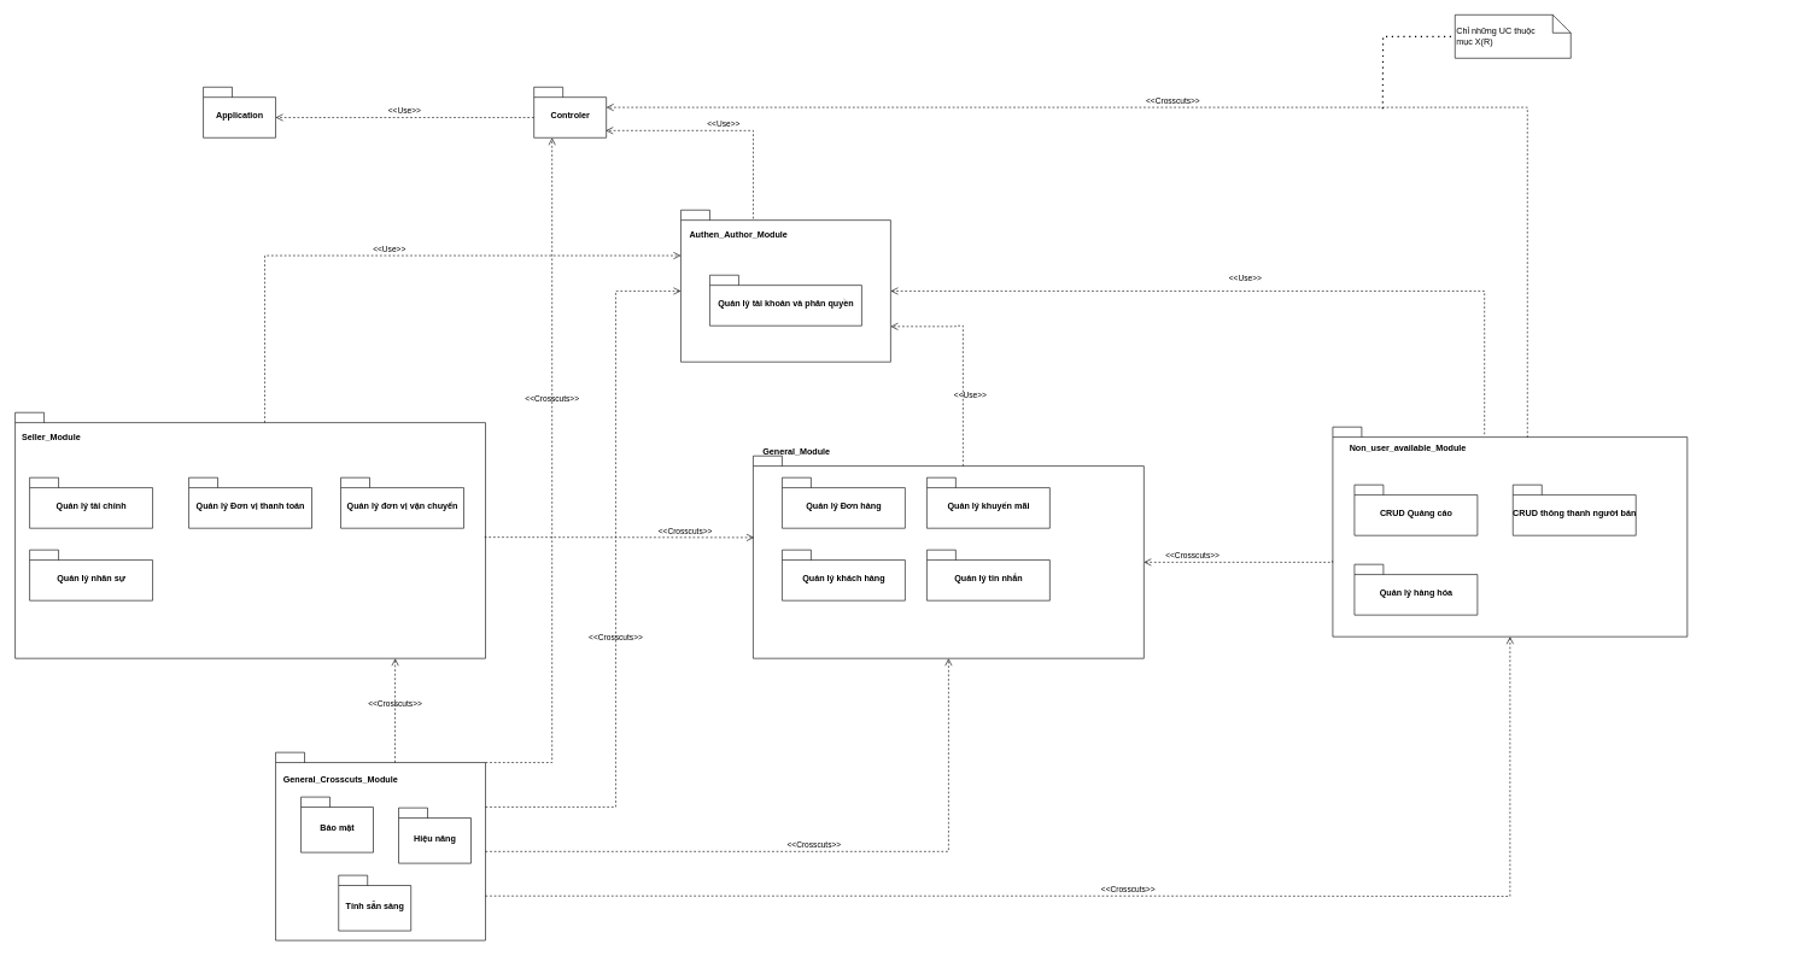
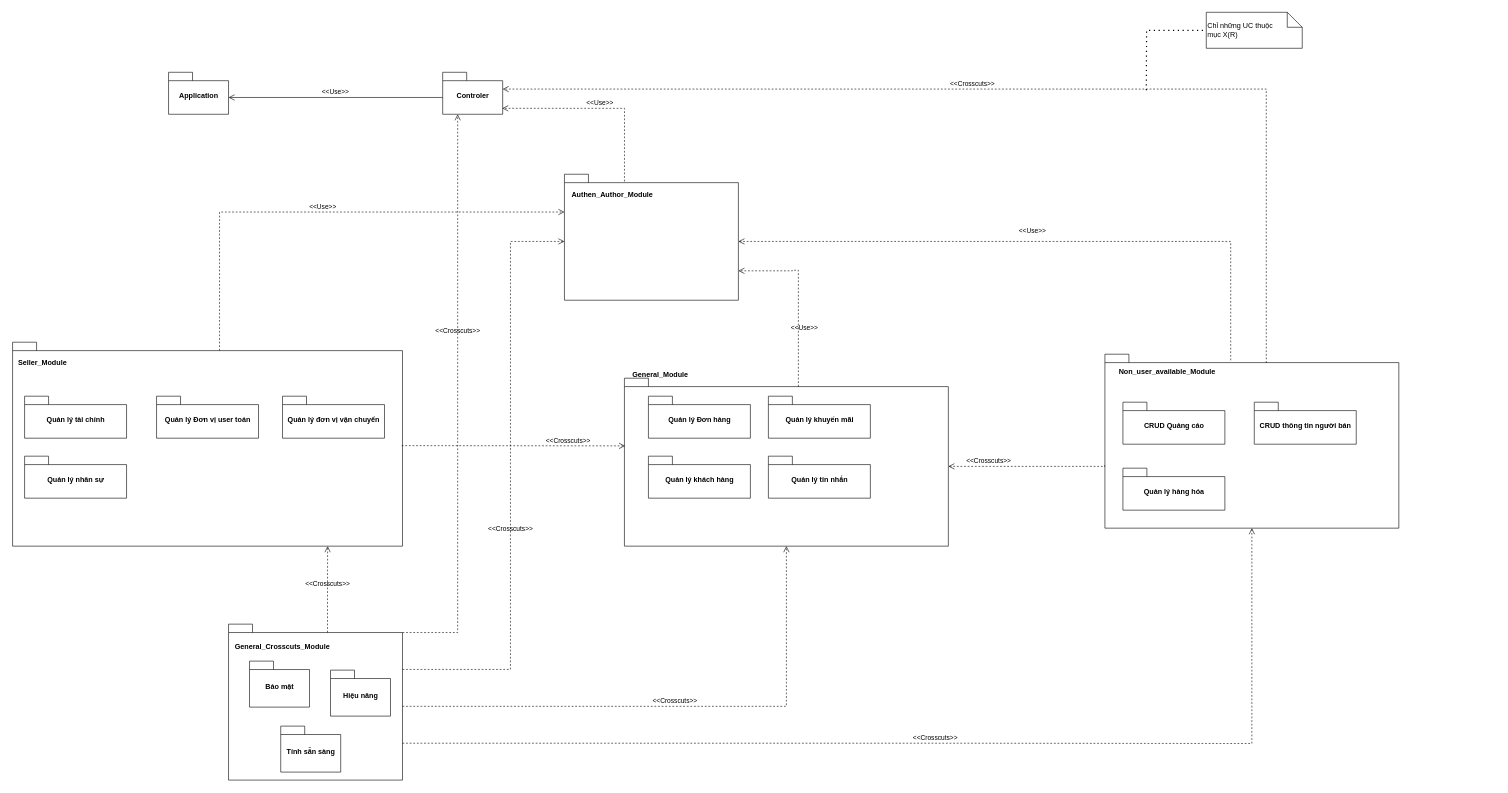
  <mxCell id="0" />
  <mxCell id="1" parent="0" />
  <mxCell id="2" value="Application" style="shape=folder;fontStyle=1;spacingTop=10;tabWidth=40;tabHeight=14;tabPosition=left;html=1;" vertex="1" parent="1"><mxGeometry x="280" y="120" width="100" height="70" as="geometry" /></mxCell>
  <mxCell id="3" value="Controler" style="shape=folder;fontStyle=1;spacingTop=10;tabWidth=40;tabHeight=14;tabPosition=left;html=1;" vertex="1" parent="1"><mxGeometry x="737" y="120" width="100" height="70" as="geometry" /></mxCell>
  <mxCell id="4" value="" style="group" vertex="1" connectable="0" parent="1"><mxGeometry x="20" y="570" width="650" height="340" as="geometry" /></mxCell>
  <mxCell id="5" value="" style="shape=folder;fontStyle=1;spacingTop=10;tabWidth=40;tabHeight=14;tabPosition=left;html=1;" vertex="1" parent="4"><mxGeometry width="650" height="340" as="geometry" /></mxCell>
- <mxCell id="6" value="Quản lý Đơn vị thanh toán" style="shape=folder;fontStyle=1;spacingTop=10;tabWidth=40;tabHeight=14;tabPosition=left;html=1;" vertex="1" parent="4"><mxGeometry x="240" y="90" width="170" height="70" as="geometry" /></mxCell>
+ <mxCell id="6" value="Quản lý Đơn vị user toán" style="shape=folder;fontStyle=1;spacingTop=10;tabWidth=40;tabHeight=14;tabPosition=left;html=1;" vertex="1" parent="4"><mxGeometry x="240" y="90" width="170" height="70" as="geometry" /></mxCell>
  <mxCell id="7" value="Quản lý đơn vị vận chuyển" style="shape=folder;fontStyle=1;spacingTop=10;tabWidth=40;tabHeight=14;tabPosition=left;html=1;" vertex="1" parent="4"><mxGeometry x="450" y="90" width="170" height="70" as="geometry" /></mxCell>
  <mxCell id="8" value="Quản lý nhân sự&lt;span style=&quot;color: rgba(0 , 0 , 0 , 0) ; font-family: monospace ; font-size: 0px ; font-weight: 400&quot;&gt;%3CmxGraphModel%3E%3Croot%3E%3CmxCell%20id%3D%220%22%2F%3E%3CmxCell%20id%3D%221%22%20parent%3D%220%22%2F%3E%3CmxCell%20id%3D%222%22%20value%3D%22CRUD%20Qu%E1%BA%A3ng%20c%C3%A1o%22%20style%3D%22shape%3Dfolder%3BfontStyle%3D1%3BspacingTop%3D10%3BtabWidth%3D40%3BtabHeight%3D14%3BtabPosition%3Dleft%3Bhtml%3D1%3B%22%20vertex%3D%221%22%20parent%3D%221%22%3E%3CmxGeometry%20x%3D%22270%22%20y%3D%22270%22%20width%3D%22170%22%20height%3D%2270%22%20as%3D%22geometry%22%2F%3E%3C%2FmxCell%3E%3C%2Froot%3E%3C%2FmxGraphModel%3E&lt;/span&gt;" style="shape=folder;fontStyle=1;spacingTop=10;tabWidth=40;tabHeight=14;tabPosition=left;html=1;" vertex="1" parent="4"><mxGeometry x="20" y="190" width="170" height="70" as="geometry" /></mxCell>
  <mxCell id="9" value="Quản lý tài chính&lt;span style=&quot;color: rgba(0 , 0 , 0 , 0) ; font-family: monospace ; font-size: 0px ; font-weight: 400&quot;&gt;3CmxGraphModel%3E%3Croot%3E%3CmxCell%20id%3D%220%22%2F%3E%3CmxCell%20id%3D%221%22%20parent%3D%220%22%2F%3E%3CmxCell%20id%3D%222%22%20value%3D%22CRUD%20Qu%E1%BA%A3ng%20c%C3%A1o%22%20style%3D%22shape%3Dfolder%3BfontStyle%3D1%3BspacingTop%3D10%3BtabWidth%3D40%3BtabHeight%3D14%3BtabPosition%3Dleft%3Bhtml%3D1%3B%22%20vertex%3D%221%22%20parent%3D%221%22%3E%3CmxGeometry%20x%3D%22270%22%20y%3D%22270%22%20width%3D%22170%22%20height%3D%2270%22%20as%3D%22geometry%22%2F%3E%3C%2FmxCell%3E%3C%2Froot%3E%3C%2FmxGraphModel%3E&lt;/span&gt;" style="shape=folder;fontStyle=1;spacingTop=10;tabWidth=40;tabHeight=14;tabPosition=left;html=1;" vertex="1" parent="4"><mxGeometry x="20" y="90" width="170" height="70" as="geometry" /></mxCell>
  <mxCell id="10" value="Seller_Module" style="text;align=center;fontStyle=1;verticalAlign=middle;spacingLeft=3;spacingRight=3;strokeColor=none;rotatable=0;points=[[0,0.5],[1,0.5]];portConstraint=eastwest;" vertex="1" parent="4"><mxGeometry x="10" y="20" width="80" height="26" as="geometry" /></mxCell>
  <mxCell id="11" value="&amp;lt;&amp;lt;Use&amp;gt;&amp;gt;" style="endArrow=open;startArrow=none;endFill=0;startFill=0;endSize=8;html=1;verticalAlign=bottom;dashed=1;labelBackgroundColor=none;rounded=0;edgeStyle=orthogonalEdgeStyle;exitX=0;exitY=0;exitDx=345;exitDy=14;exitPerimeter=0;entryX=0;entryY=0;entryDx=0;entryDy=63;entryPerimeter=0;" edge="1" parent="1" source="5" target="15"><mxGeometry width="160" relative="1" as="geometry"><mxPoint x="740" y="500" as="sourcePoint" /><mxPoint x="900" y="500" as="targetPoint" /><Array as="points"><mxPoint x="365" y="353" /></Array></mxGeometry></mxCell>
  <mxCell id="12" value="&amp;lt;&amp;lt;Use&amp;gt;&amp;gt;" style="endArrow=open;startArrow=none;endFill=0;startFill=0;endSize=8;html=1;verticalAlign=bottom;dashed=1;labelBackgroundColor=none;rounded=0;edgeStyle=orthogonalEdgeStyle;exitX=0.345;exitY=0.057;exitDx=0;exitDy=0;exitPerimeter=0;entryX=0.993;entryY=0.858;entryDx=0;entryDy=0;entryPerimeter=0;" edge="1" parent="1" source="15" target="3"><mxGeometry width="160" relative="1" as="geometry"><mxPoint x="770" y="314" as="sourcePoint" /><mxPoint x="860" y="180" as="targetPoint" /><Array as="points"><mxPoint x="1040" y="180" /></Array></mxGeometry></mxCell>
- <mxCell id="13" value="&amp;lt;&amp;lt;Use&amp;gt;&amp;gt;" style="endArrow=open;startArrow=none;endFill=0;startFill=0;endSize=8;html=1;verticalAlign=bottom;dashed=1;labelBackgroundColor=none;rounded=0;edgeStyle=orthogonalEdgeStyle;entryX=0;entryY=0;entryDx=100;entryDy=42;entryPerimeter=0;exitX=0;exitY=0;exitDx=0;exitDy=42;exitPerimeter=0;" edge="1" parent="1" source="3" target="2"><mxGeometry width="160" relative="1" as="geometry"><mxPoint x="785" y="324" as="sourcePoint" /><mxPoint x="780" y="210" as="targetPoint" /></mxGeometry></mxCell>
+ <mxCell id="13" value="&amp;lt;&amp;lt;Use&amp;gt;&amp;gt;" style="endArrow=open;startArrow=none;endFill=0;startFill=0;endSize=8;html=1;verticalAlign=bottom;dashed=0;labelBackgroundColor=none;rounded=0;edgeStyle=orthogonalEdgeStyle;entryX=0;entryY=0;entryDx=100;entryDy=42;entryPerimeter=0;exitX=0;exitY=0;exitDx=0;exitDy=42;exitPerimeter=0;" edge="1" parent="1" source="3" target="2"><mxGeometry width="160" relative="1" as="geometry"><mxPoint x="785" y="324" as="sourcePoint" /><mxPoint x="780" y="210" as="targetPoint" /></mxGeometry></mxCell>
  <mxCell id="14" value="" style="group" vertex="1" connectable="0" parent="1"><mxGeometry x="940" y="290" width="290" height="210" as="geometry" /></mxCell>
  <mxCell id="15" value="" style="shape=folder;fontStyle=1;spacingTop=10;tabWidth=40;tabHeight=14;tabPosition=left;html=1;" vertex="1" parent="14"><mxGeometry width="290" height="210" as="geometry" /></mxCell>
- <mxCell id="16" value="Quản lý tài khoản và phân quyền" style="shape=folder;fontStyle=1;spacingTop=10;tabWidth=40;tabHeight=14;tabPosition=left;html=1;" vertex="1" parent="14"><mxGeometry x="40" y="90" width="210" height="70" as="geometry" /></mxCell>
  <mxCell id="17" value="Authen_Author_Module" style="text;align=center;fontStyle=1;verticalAlign=middle;spacingLeft=3;spacingRight=3;strokeColor=none;rotatable=0;points=[[0,0.5],[1,0.5]];portConstraint=eastwest;" vertex="1" parent="14"><mxGeometry x="40" y="20" width="80" height="26" as="geometry" /></mxCell>
  <mxCell id="18" value="" style="group" vertex="1" connectable="0" parent="1"><mxGeometry x="1030" y="590" width="650" height="400" as="geometry" /></mxCell>
  <mxCell id="19" value="" style="shape=folder;fontStyle=1;spacingTop=10;tabWidth=40;tabHeight=14;tabPosition=left;html=1;" vertex="1" parent="18"><mxGeometry x="10" y="40" width="540" height="280" as="geometry" /></mxCell>
  <mxCell id="20" value="Quản lý Đơn hàng" style="shape=folder;fontStyle=1;spacingTop=10;tabWidth=40;tabHeight=14;tabPosition=left;html=1;" vertex="1" parent="18"><mxGeometry x="50" y="70" width="170" height="70" as="geometry" /></mxCell>
  <mxCell id="21" value="Quản lý khuyến mãi" style="shape=folder;fontStyle=1;spacingTop=10;tabWidth=40;tabHeight=14;tabPosition=left;html=1;" vertex="1" parent="18"><mxGeometry x="250" y="70" width="170" height="70" as="geometry" /></mxCell>
  <mxCell id="22" value="Quản lý khách hàng" style="shape=folder;fontStyle=1;spacingTop=10;tabWidth=40;tabHeight=14;tabPosition=left;html=1;" vertex="1" parent="18"><mxGeometry x="50" y="170" width="170" height="70" as="geometry" /></mxCell>
  <mxCell id="23" value="General_Module" style="text;align=center;fontStyle=1;verticalAlign=middle;spacingLeft=3;spacingRight=3;strokeColor=none;rotatable=0;points=[[0,0.5],[1,0.5]];portConstraint=eastwest;" vertex="1" parent="18"><mxGeometry x="30" y="20" width="80" height="26" as="geometry" /></mxCell>
  <mxCell id="24" value="Quản lý tin nhắn" style="shape=folder;fontStyle=1;spacingTop=10;tabWidth=40;tabHeight=14;tabPosition=left;html=1;" vertex="1" parent="18"><mxGeometry x="250" y="170" width="170" height="70" as="geometry" /></mxCell>
  <mxCell id="25" value="&amp;lt;&amp;lt;Use&amp;gt;&amp;gt;" style="endArrow=open;startArrow=none;endFill=0;startFill=0;endSize=8;html=1;verticalAlign=bottom;dashed=1;labelBackgroundColor=none;rounded=0;edgeStyle=orthogonalEdgeStyle;exitX=0;exitY=0;exitDx=290;exitDy=14;exitPerimeter=0;entryX=0;entryY=0;entryDx=290;entryDy=161;entryPerimeter=0;" edge="1" parent="1" source="19" target="15"><mxGeometry width="160" as="geometry"><mxPoint x="345" y="589" as="sourcePoint" /><mxPoint x="1230" y="470" as="targetPoint" /><Array as="points"><mxPoint x="1330" y="450" /><mxPoint x="1320" y="450" /></Array><mxPoint x="60" y="7" as="offset" /></mxGeometry></mxCell>
  <mxCell id="26" value="" style="group" vertex="1" connectable="0" parent="1"><mxGeometry x="380" y="1040" width="290" height="260" as="geometry" /></mxCell>
  <mxCell id="27" value="" style="shape=folder;fontStyle=1;spacingTop=10;tabWidth=40;tabHeight=14;tabPosition=left;html=1;" vertex="1" parent="26"><mxGeometry width="290" height="260" as="geometry" /></mxCell>
  <mxCell id="28" value="Bảo mật" style="shape=folder;fontStyle=1;spacingTop=10;tabWidth=40;tabHeight=14;tabPosition=left;html=1;" vertex="1" parent="26"><mxGeometry x="35" y="61.667" width="100" height="76.667" as="geometry" /></mxCell>
  <mxCell id="29" value="General_Crosscuts_Module" style="text;align=center;fontStyle=1;verticalAlign=middle;spacingLeft=3;spacingRight=3;strokeColor=none;rotatable=0;points=[[0,0.5],[1,0.5]];portConstraint=eastwest;" vertex="1" parent="26"><mxGeometry x="50" y="21.905" width="80" height="28.476" as="geometry" /></mxCell>
  <mxCell id="30" value="Hiệu năng" style="shape=folder;fontStyle=1;spacingTop=10;tabWidth=40;tabHeight=14;tabPosition=left;html=1;" vertex="1" parent="26"><mxGeometry x="170" y="76.667" width="100" height="76.667" as="geometry" /></mxCell>
  <mxCell id="31" value="Tính sẵn sàng" style="shape=folder;fontStyle=1;spacingTop=10;tabWidth=40;tabHeight=14;tabPosition=left;html=1;" vertex="1" parent="26"><mxGeometry x="87" y="169.997" width="100" height="76.667" as="geometry" /></mxCell>
  <mxCell id="32" value="&amp;lt;&amp;lt;Crosscuts&amp;gt;&amp;gt;" style="endArrow=open;startArrow=none;endFill=0;startFill=0;endSize=8;html=1;verticalAlign=bottom;dashed=1;labelBackgroundColor=none;rounded=0;edgeStyle=orthogonalEdgeStyle;exitX=0;exitY=0;exitDx=165;exitDy=14;exitPerimeter=0;entryX=0.808;entryY=1;entryDx=0;entryDy=0;entryPerimeter=0;" edge="1" parent="1" source="27" target="5"><mxGeometry width="160" relative="1" as="geometry"><mxPoint x="680" y="750" as="sourcePoint" /><mxPoint x="930" y="750" as="targetPoint" /></mxGeometry></mxCell>
  <mxCell id="33" value="&amp;lt;&amp;lt;Crosscuts&amp;gt;&amp;gt;" style="endArrow=open;startArrow=none;endFill=0;startFill=0;endSize=8;html=1;verticalAlign=bottom;dashed=1;labelBackgroundColor=none;rounded=0;edgeStyle=orthogonalEdgeStyle;exitX=0;exitY=0;exitDx=290;exitDy=137;exitPerimeter=0;entryX=0.5;entryY=1;entryDx=0;entryDy=0;entryPerimeter=0;" edge="1" parent="1" source="27" target="19"><mxGeometry width="160" relative="1" as="geometry"><mxPoint x="355" y="1064" as="sourcePoint" /><mxPoint x="1150" y="1010" as="targetPoint" /></mxGeometry></mxCell>
  <mxCell id="34" value="&amp;lt;&amp;lt;Crosscuts&amp;gt;&amp;gt;" style="endArrow=open;startArrow=none;endFill=0;startFill=0;endSize=8;html=1;verticalAlign=bottom;dashed=1;labelBackgroundColor=none;rounded=0;edgeStyle=orthogonalEdgeStyle;exitX=0;exitY=0;exitDx=290;exitDy=75.5;exitPerimeter=0;entryX=0;entryY=0;entryDx=0;entryDy=112;entryPerimeter=0;" edge="1" parent="1" source="27" target="15"><mxGeometry x="-0.175" width="160" relative="1" as="geometry"><mxPoint x="480" y="1127" as="sourcePoint" /><mxPoint x="870" y="750" as="targetPoint" /><Array as="points"><mxPoint x="850" y="1116" /><mxPoint x="850" y="402" /></Array><mxPoint as="offset" /></mxGeometry></mxCell>
  <mxCell id="35" value="&amp;lt;&amp;lt;Crosscuts&amp;gt;&amp;gt;" style="endArrow=open;startArrow=none;endFill=0;startFill=0;endSize=8;html=1;verticalAlign=bottom;dashed=1;labelBackgroundColor=none;rounded=0;edgeStyle=orthogonalEdgeStyle;exitX=0;exitY=0;exitDx=290;exitDy=14;exitPerimeter=0;entryX=0.25;entryY=1;entryDx=0;entryDy=0;entryPerimeter=0;" edge="1" parent="1" source="27" target="3"><mxGeometry x="0.226" width="160" relative="1" as="geometry"><mxPoint x="680" y="1125.5" as="sourcePoint" /><mxPoint x="950" y="412" as="targetPoint" /><Array as="points"><mxPoint x="762" y="1054" /></Array><mxPoint as="offset" /></mxGeometry></mxCell>
  <mxCell id="36" value="" style="group" vertex="1" connectable="0" parent="1"><mxGeometry x="1841" y="590" width="650" height="400" as="geometry" /></mxCell>
  <mxCell id="37" value="" style="shape=folder;fontStyle=1;spacingTop=10;tabWidth=40;tabHeight=14;tabPosition=left;html=1;" vertex="1" parent="36"><mxGeometry width="490" height="290" as="geometry" /></mxCell>
  <mxCell id="38" value="CRUD Quảng cáo" style="shape=folder;fontStyle=1;spacingTop=10;tabWidth=40;tabHeight=14;tabPosition=left;html=1;" vertex="1" parent="36"><mxGeometry x="30" y="80" width="170" height="70" as="geometry" /></mxCell>
  <mxCell id="39" value="Quản lý hàng hóa" style="shape=folder;fontStyle=1;spacingTop=10;tabWidth=40;tabHeight=14;tabPosition=left;html=1;" vertex="1" parent="36"><mxGeometry x="30" y="190" width="170" height="70" as="geometry" /></mxCell>
  <mxCell id="40" value="Non_user_available_Module" style="text;align=center;fontStyle=1;verticalAlign=middle;spacingLeft=3;spacingRight=3;strokeColor=none;rotatable=0;points=[[0,0.5],[1,0.5]];portConstraint=eastwest;" vertex="1" parent="36"><mxGeometry x="64" y="15" width="80" height="26" as="geometry" /></mxCell>
- <mxCell id="41" value="CRUD thông thanh người bán" style="shape=folder;fontStyle=1;spacingTop=10;tabWidth=40;tabHeight=14;tabPosition=left;html=1;" vertex="1" parent="36"><mxGeometry x="249" y="80" width="170" height="70" as="geometry" /></mxCell>
+ <mxCell id="41" value="CRUD thông tin người bán" style="shape=folder;fontStyle=1;spacingTop=10;tabWidth=40;tabHeight=14;tabPosition=left;html=1;" vertex="1" parent="36"><mxGeometry x="249" y="80" width="170" height="70" as="geometry" /></mxCell>
  <mxCell id="42" value="&amp;lt;&amp;lt;Crosscuts&amp;gt;&amp;gt;" style="endArrow=open;startArrow=none;endFill=0;startFill=0;endSize=8;html=1;verticalAlign=bottom;dashed=1;labelBackgroundColor=none;rounded=0;edgeStyle=orthogonalEdgeStyle;exitX=0;exitY=0;exitDx=290;exitDy=198.5;exitPerimeter=0;entryX=0.5;entryY=1;entryDx=0;entryDy=0;entryPerimeter=0;" edge="1" parent="1" source="27" target="37"><mxGeometry width="160" relative="1" as="geometry"><mxPoint x="680" y="1187" as="sourcePoint" /><mxPoint x="1320" y="920" as="targetPoint" /><Array as="points"><mxPoint x="1600" y="1239" /><mxPoint x="2086" y="1239" /></Array></mxGeometry></mxCell>
  <mxCell id="43" value="&amp;lt;&amp;lt;Crosscuts&amp;gt;&amp;gt;" style="endArrow=open;startArrow=none;endFill=0;startFill=0;endSize=8;html=1;verticalAlign=bottom;dashed=1;labelBackgroundColor=none;rounded=0;edgeStyle=orthogonalEdgeStyle;exitX=0.998;exitY=0.507;exitDx=0;exitDy=0;exitPerimeter=0;entryX=0.002;entryY=0.403;entryDx=0;entryDy=0;entryPerimeter=0;" edge="1" parent="1" source="5" target="19"><mxGeometry x="0.489" width="160" relative="1" as="geometry"><mxPoint x="670" y="740" as="sourcePoint" /><mxPoint x="1050" y="742" as="targetPoint" /><Array as="points"><mxPoint x="670" y="742" /></Array><mxPoint as="offset" /></mxGeometry></mxCell>
  <mxCell id="44" value="&amp;lt;&amp;lt;Crosscuts&amp;gt;&amp;gt;" style="endArrow=open;startArrow=none;endFill=0;startFill=0;endSize=8;html=1;verticalAlign=bottom;dashed=1;labelBackgroundColor=none;rounded=0;edgeStyle=orthogonalEdgeStyle;entryX=0;entryY=0;entryDx=540;entryDy=147;entryPerimeter=0;exitX=-0.002;exitY=0.638;exitDx=0;exitDy=0;exitPerimeter=0;" edge="1" parent="1" source="37" target="19"><mxGeometry x="0.489" width="160" relative="1" as="geometry"><mxPoint x="1810" y="777" as="sourcePoint" /><mxPoint x="1790" y="601.72" as="targetPoint" /><Array as="points"><mxPoint x="1841" y="777" /></Array><mxPoint as="offset" /></mxGeometry></mxCell>
  <mxCell id="45" value="&amp;lt;&amp;lt;Use&amp;gt;&amp;gt;" style="endArrow=open;startArrow=none;endFill=0;startFill=0;endSize=8;html=1;verticalAlign=bottom;dashed=1;labelBackgroundColor=none;rounded=0;edgeStyle=orthogonalEdgeStyle;exitX=0.428;exitY=0.035;exitDx=0;exitDy=0;exitPerimeter=0;entryX=0;entryY=0;entryDx=290;entryDy=112;entryPerimeter=0;" edge="1" parent="1" source="37" target="15"><mxGeometry width="160" as="geometry"><mxPoint x="2060" y="590" as="sourcePoint" /><mxPoint x="1960" y="299" as="targetPoint" /><Array as="points"><mxPoint x="2051" y="402" /></Array><mxPoint x="80" y="-108" as="offset" /></mxGeometry></mxCell>
  <mxCell id="46" value="&amp;lt;&amp;lt;Crosscuts&amp;gt;&amp;gt;" style="endArrow=open;startArrow=none;endFill=0;startFill=0;endSize=8;html=1;verticalAlign=bottom;dashed=1;labelBackgroundColor=none;rounded=0;edgeStyle=orthogonalEdgeStyle;exitX=0.549;exitY=0.05;exitDx=0;exitDy=0;exitPerimeter=0;entryX=0;entryY=0;entryDx=100;entryDy=28;entryPerimeter=0;" edge="1" parent="1" source="37" target="3"><mxGeometry x="0.095" width="160" relative="1" as="geometry"><mxPoint x="2110" y="604" as="sourcePoint" /><mxPoint x="1500" y="130" as="targetPoint" /><Array as="points"><mxPoint x="2110" y="148" /></Array><mxPoint as="offset" /></mxGeometry></mxCell>
  <mxCell id="47" value="" style="shape=note2;size=25;childLayout=stackLayout;horizontalStack=0;resizeParent=1;resizeParentMax=0;resizeLast=0;collapsible=0;marginBottom=0;html=1;container=1;" vertex="1" parent="1"><mxGeometry x="2010" y="20" width="160" height="60" as="geometry" /></mxCell>
  <mxCell id="48" value="" style="endArrow=none;dashed=1;html=1;dashPattern=1 3;strokeWidth=2;rounded=0;edgeStyle=orthogonalEdgeStyle;entryX=0;entryY=0.5;entryDx=0;entryDy=0;" edge="1" parent="1" target="49"><mxGeometry width="50" height="50" relative="1" as="geometry"><mxPoint x="1910" as="sourcePoint" y="150" /><mxPoint x="1960" y="32.5" as="targetPoint" /></mxGeometry></mxCell>
  <mxCell id="49" value="Chỉ những UC thuộc &lt;br&gt;mục X(R)" style="text;html=1;strokeColor=none;fillColor=none;align=left;verticalAlign=middle;spacingLeft=4;spacingRight=4;overflow=hidden;rotatable=0;points=[[0,0.5],[1,0.5]];portConstraint=eastwest;" vertex="1" parent="1"><mxGeometry x="2006" y="20" width="160" height="60" as="geometry" /></mxCell>
